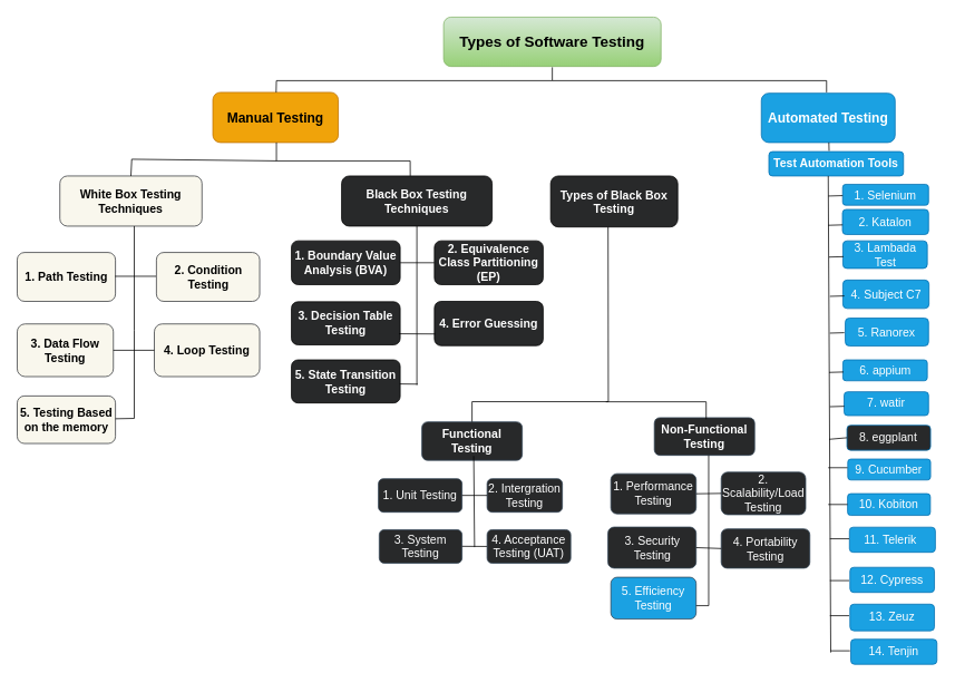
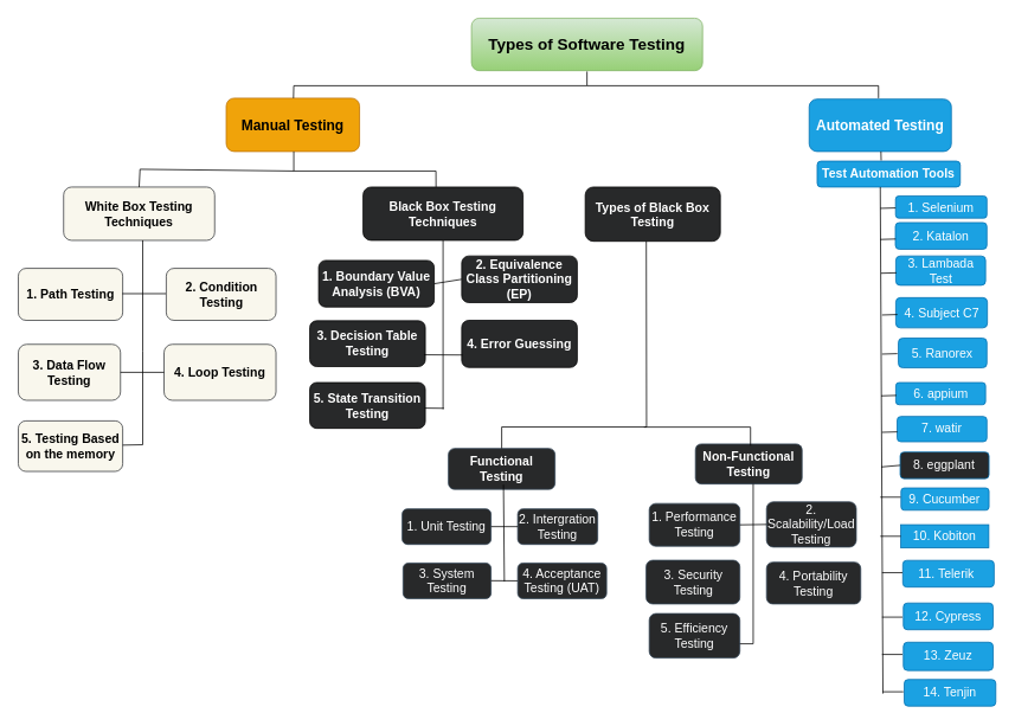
  <mxCell id="0" />
  <mxCell id="1" parent="0" />
  <mxCell id="2" value="&lt;b style=&quot;&quot;&gt;&lt;font style=&quot;font-size: 18px;&quot;&gt;Types of Software Testing&lt;/font&gt;&lt;/b&gt;" style="rounded=1;whiteSpace=wrap;html=1;fillColor=#d5e8d4;gradientColor=#97d077;strokeColor=#82b366;" parent="1" vertex="1"><mxGeometry x="530" y="20" width="260" height="59" as="geometry" /></mxCell>
  <mxCell id="3" value="&lt;font style=&quot;font-size: 16px;&quot;&gt;&lt;b&gt;Manual Testing&lt;/b&gt;&lt;/font&gt;" style="whiteSpace=wrap;html=1;rounded=1;fillColor=#f0a30a;strokeColor=#BD7000;fontColor=#000000;" parent="1" vertex="1"><mxGeometry x="254" y="110" width="150" height="60" as="geometry" /></mxCell>
  <mxCell id="4" value="&lt;font style=&quot;font-size: 16px;&quot;&gt;&lt;b&gt;Automated Testing&lt;/b&gt;&lt;/font&gt;" style="whiteSpace=wrap;html=1;rounded=1;fillColor=#1ba1e2;strokeColor=#006EAF;fontColor=#ffffff;" parent="1" vertex="1"><mxGeometry x="910" y="111" width="160" height="59" as="geometry" /></mxCell>
  <mxCell id="5" value="&lt;font style=&quot;font-size: 14px;&quot;&gt;1. Path Testing&lt;/font&gt;" style="whiteSpace=wrap;html=1;rounded=1;fontStyle=1;fillColor=#f9f7ed;strokeColor=#36393d;" parent="1" vertex="1"><mxGeometry x="20" y="301.5" width="117.5" height="58.5" as="geometry" /></mxCell>
  <mxCell id="6" value="&lt;font style=&quot;font-size: 14px;&quot;&gt;2. Condition Testing&lt;/font&gt;" style="whiteSpace=wrap;html=1;rounded=1;fontStyle=1;fillColor=#f9f7ed;strokeColor=#36393d;" parent="1" vertex="1"><mxGeometry x="186.5" y="301.5" width="123.5" height="58.5" as="geometry" /></mxCell>
  <mxCell id="7" value="&lt;font style=&quot;font-size: 14px;&quot;&gt;3. Data Flow Testing&lt;/font&gt;" style="whiteSpace=wrap;html=1;rounded=1;fontStyle=1;fillColor=#f9f7ed;strokeColor=#36393d;" parent="1" vertex="1"><mxGeometry x="20" y="387" width="115" height="63" as="geometry" /></mxCell>
  <mxCell id="8" value="&lt;font style=&quot;font-size: 14px;&quot;&gt;4. Loop Testing&lt;/font&gt;" style="whiteSpace=wrap;html=1;rounded=1;fontStyle=1;fillColor=#f9f7ed;strokeColor=#36393d;" parent="1" vertex="1"><mxGeometry x="184" y="387" width="126" height="63" as="geometry" /></mxCell>
  <mxCell id="9" value="&lt;b&gt;&lt;font style=&quot;font-size: 14px;&quot;&gt;White Box Testing Techniques&lt;/font&gt;&lt;/b&gt;" style="whiteSpace=wrap;html=1;rounded=1;fillColor=#f9f7ed;strokeColor=#36393d;" parent="1" vertex="1"><mxGeometry x="71" y="210" width="170" height="60" as="geometry" /></mxCell>
  <mxCell id="10" value="&lt;font style=&quot;font-size: 14px;&quot;&gt;&lt;span style=&quot;&quot;&gt;5. Testing Based on the memory&lt;/span&gt;&lt;/font&gt;" style="whiteSpace=wrap;html=1;rounded=1;fontStyle=1;fillColor=#f9f7ed;strokeColor=#36393d;" parent="1" vertex="1"><mxGeometry x="20" y="473.15" width="117.5" height="56.85" as="geometry" /></mxCell>
  <mxCell id="11" value="" style="endArrow=none;html=1;rounded=0;" parent="1" source="10" edge="1"><mxGeometry width="50" height="50" relative="1" as="geometry"><mxPoint x="340" y="465" as="sourcePoint" /><mxPoint x="160" y="270" as="targetPoint" /><Array as="points"><mxPoint x="160" y="500" /><mxPoint x="160" y="395" /></Array></mxGeometry></mxCell>
  <mxCell id="12" value="" style="endArrow=none;html=1;rounded=0;entryX=0;entryY=0.5;entryDx=0;entryDy=0;exitX=1;exitY=0.5;exitDx=0;exitDy=0;" parent="1" source="7" target="8" edge="1"><mxGeometry width="50" height="50" relative="1" as="geometry"><mxPoint x="160" y="414" as="sourcePoint" /><mxPoint x="250" y="317" as="targetPoint" /></mxGeometry></mxCell>
  <mxCell id="13" value="&lt;b&gt;&lt;font style=&quot;font-size: 14px;&quot;&gt;Functional Testing&lt;/font&gt;&lt;/b&gt;" style="whiteSpace=wrap;html=1;fillColor=#28292A;strokeColor=#314354;rounded=1;fontColor=#ffffff;" parent="1" vertex="1"><mxGeometry x="504" y="504.15" width="120" height="46" as="geometry" /></mxCell>
  <mxCell id="14" value="&lt;b&gt;&lt;font style=&quot;font-size: 14px;&quot;&gt;Non-Functional Testing&lt;/font&gt;&lt;/b&gt;" style="whiteSpace=wrap;html=1;fillColor=#28292A;strokeColor=#314354;rounded=1;fontColor=#ffffff;" parent="1" vertex="1"><mxGeometry x="782" y="499.15" width="120" height="45" as="geometry" /></mxCell>
  <mxCell id="15" value="&lt;font style=&quot;font-size: 14px;&quot;&gt;1. Unit Testing&lt;/font&gt;" style="whiteSpace=wrap;html=1;rounded=1;fillColor=#28292a;strokeColor=#314354;fontColor=#ffffff;" parent="1" vertex="1"><mxGeometry x="452" y="572.15" width="100" height="40" as="geometry" /></mxCell>
  <mxCell id="16" value="&lt;font style=&quot;font-size: 14px;&quot;&gt;2. Intergration Testing&lt;/font&gt;" style="whiteSpace=wrap;html=1;rounded=1;fillColor=#28292a;strokeColor=#314354;fontColor=#ffffff;" parent="1" vertex="1"><mxGeometry x="582" y="572.15" width="90" height="40" as="geometry" /></mxCell>
  <mxCell id="17" value="&lt;font style=&quot;font-size: 14px;&quot;&gt;3. System Testing&lt;/font&gt;" style="whiteSpace=wrap;html=1;rounded=1;fillColor=#28292a;strokeColor=#314354;fontColor=#ffffff;" parent="1" vertex="1"><mxGeometry x="453" y="633.15" width="99" height="40" as="geometry" /></mxCell>
  <mxCell id="18" value="" style="endArrow=none;html=1;rounded=0;entryX=0;entryY=0.5;entryDx=0;entryDy=0;exitX=1;exitY=0.5;exitDx=0;exitDy=0;" parent="1" source="15" target="16" edge="1"><mxGeometry width="50" height="50" relative="1" as="geometry"><mxPoint x="566" y="589.15" as="sourcePoint" /><mxPoint x="796" y="638.15" as="targetPoint" /></mxGeometry></mxCell>
  <mxCell id="19" value="" style="endArrow=none;html=1;rounded=0;entryX=0;entryY=0.5;entryDx=0;entryDy=0;" parent="1" edge="1"><mxGeometry width="50" height="50" relative="1" as="geometry"><mxPoint x="552" y="653" as="sourcePoint" /><mxPoint x="582" y="653.15" as="targetPoint" /></mxGeometry></mxCell>
  <mxCell id="20" value="&lt;font style=&quot;font-size: 14px;&quot;&gt;4. Acceptance Testing (UAT)&lt;/font&gt;" style="whiteSpace=wrap;html=1;rounded=1;fillColor=#28292a;strokeColor=#314354;fontColor=#ffffff;" parent="1" vertex="1"><mxGeometry x="582" y="633.15" width="100" height="40" as="geometry" /></mxCell>
  <mxCell id="21" value="" style="endArrow=none;html=1;rounded=0;exitX=0.5;exitY=0;exitDx=0;exitDy=0;" parent="1" source="9" edge="1"><mxGeometry width="50" height="50" relative="1" as="geometry"><mxPoint x="153" y="210" as="sourcePoint" /><mxPoint x="330" y="170" as="targetPoint" /><Array as="points"><mxPoint x="157" y="190" /><mxPoint x="330" y="192" /></Array></mxGeometry></mxCell>
  <mxCell id="22" value="" style="endArrow=none;html=1;rounded=0;exitX=0.456;exitY=0;exitDx=0;exitDy=0;exitPerimeter=0;" parent="1" source="52" edge="1"><mxGeometry width="50" height="50" relative="1" as="geometry"><mxPoint x="440" y="210" as="sourcePoint" /><mxPoint x="330" y="192" as="targetPoint" /><Array as="points"><mxPoint x="490" y="192" /></Array></mxGeometry></mxCell>
  <mxCell id="23" value="" style="endArrow=none;html=1;rounded=0;entryX=0.452;entryY=0.995;entryDx=0;entryDy=0;entryPerimeter=0;" parent="1" source="13" target="53" edge="1"><mxGeometry width="50" height="50" relative="1" as="geometry"><mxPoint x="560" y="472" as="sourcePoint" /><mxPoint x="730" y="271" as="targetPoint" /><Array as="points"><mxPoint x="564" y="480" /><mxPoint x="727" y="480" /></Array></mxGeometry></mxCell>
  <mxCell id="24" value="" style="endArrow=none;html=1;rounded=0;" parent="1" edge="1"><mxGeometry width="50" height="50" relative="1" as="geometry"><mxPoint x="724" y="480.15" as="sourcePoint" /><mxPoint x="844" y="501" as="targetPoint" /><Array as="points"><mxPoint x="844" y="480.15" /></Array></mxGeometry></mxCell>
  <mxCell id="25" value="" style="endArrow=none;html=1;rounded=0;" parent="1" source="3" edge="1"><mxGeometry width="50" height="50" relative="1" as="geometry"><mxPoint x="390" y="110" as="sourcePoint" /><mxPoint x="660" y="80" as="targetPoint" /><Array as="points"><mxPoint x="330" y="96" /><mxPoint x="660" y="96" /></Array></mxGeometry></mxCell>
  <mxCell id="26" value="" style="endArrow=none;html=1;rounded=0;entryX=0.5;entryY=0;entryDx=0;entryDy=0;" parent="1" edge="1"><mxGeometry width="50" height="50" relative="1" as="geometry"><mxPoint x="660" y="96" as="sourcePoint" /><mxPoint x="988" y="110" as="targetPoint" /><Array as="points"><mxPoint x="988" y="96" /></Array></mxGeometry></mxCell>
  <mxCell id="27" value="&lt;font style=&quot;font-size: 14px;&quot;&gt;1. Performance Testing&lt;/font&gt;" style="whiteSpace=wrap;html=1;rounded=1;fillColor=#28292a;strokeColor=#314354;fontColor=#ffffff;" parent="1" vertex="1"><mxGeometry x="730" y="566.15" width="102" height="48" as="geometry" /></mxCell>
  <mxCell id="28" value="&lt;font style=&quot;font-size: 14px;&quot;&gt;2. Scalability/Load Testing&lt;/font&gt;" style="whiteSpace=wrap;html=1;rounded=1;fillColor=#28292a;strokeColor=#314354;fontColor=#ffffff;" parent="1" vertex="1"><mxGeometry x="862" y="564.3" width="101" height="50.85" as="geometry" /></mxCell>
  <mxCell id="29" value="&lt;font style=&quot;font-size: 14px;&quot;&gt;3. Security Testing&lt;/font&gt;" style="whiteSpace=wrap;html=1;rounded=1;fillColor=#28292a;strokeColor=#314354;fontColor=#ffffff;" parent="1" vertex="1"><mxGeometry x="726.5" y="630" width="105.5" height="49.15" as="geometry" /></mxCell>
  <mxCell id="30" value="&lt;font style=&quot;font-size: 14px;&quot;&gt;4. Portability Testing&lt;/font&gt;" style="whiteSpace=wrap;html=1;rounded=1;fillColor=#28292a;strokeColor=#314354;fontColor=#ffffff;" parent="1" vertex="1"><mxGeometry x="862" y="632.15" width="106" height="47" as="geometry" /></mxCell>
  <mxCell id="31" value="" style="endArrow=none;html=1;rounded=0;entryX=0;entryY=0.5;entryDx=0;entryDy=0;exitX=1;exitY=0.5;exitDx=0;exitDy=0;" parent="1" source="27" target="28" edge="1"><mxGeometry width="50" height="50" relative="1" as="geometry"><mxPoint x="846" y="632.15" as="sourcePoint" /><mxPoint x="1076" y="632.15" as="targetPoint" /></mxGeometry></mxCell>
  <mxCell id="32" value="" style="endArrow=none;html=1;rounded=0;exitX=1;exitY=0.5;exitDx=0;exitDy=0;" parent="1" edge="1"><mxGeometry width="50" height="50" relative="1" as="geometry"><mxPoint x="829" y="724" as="sourcePoint" /><mxPoint x="847" y="544" as="targetPoint" /><Array as="points"><mxPoint x="847" y="724" /></Array></mxGeometry></mxCell>
- <mxCell id="33" value="" style="endArrow=none;html=1;rounded=0;entryX=0;entryY=0.5;entryDx=0;entryDy=0;exitX=1;exitY=0.5;exitDx=0;exitDy=0;" parent="1" source="29" target="30" edge="1"><mxGeometry width="50" height="50" relative="1" as="geometry"><mxPoint x="846" y="732.15" as="sourcePoint" /><mxPoint x="936" y="632.15" as="targetPoint" /></mxGeometry></mxCell>
- <mxCell id="34" value="&lt;font style=&quot;font-size: 14px;&quot;&gt;5. Efficiency Testing&lt;/font&gt;" style="whiteSpace=wrap;html=1;rounded=1;fillColor=#1ba1e2;strokeColor=#314354;fontColor=#ffffff;" parent="1" vertex="1"><mxGeometry x="730" y="690" width="102" height="50" as="geometry" /></mxCell>
+ <mxCell id="34" value="&lt;font style=&quot;font-size: 14px;&quot;&gt;5. Efficiency Testing&lt;/font&gt;" style="whiteSpace=wrap;html=1;rounded=1;fillColor=#28292a;strokeColor=#314354;fontColor=#ffffff;" parent="1" vertex="1"><mxGeometry x="730" y="690" width="102" height="50" as="geometry" /></mxCell>
  <mxCell id="35" value="&lt;font style=&quot;font-size: 14px;&quot;&gt;&lt;b style=&quot;&quot;&gt;Test Automation Tools&lt;/b&gt;&lt;/font&gt;" style="whiteSpace=wrap;html=1;rounded=1;fillColor=#1ba1e2;strokeColor=#006EAF;fontColor=#ffffff;" parent="1" vertex="1"><mxGeometry x="919" y="180.82" width="161" height="29.18" as="geometry" /></mxCell>
  <mxCell id="36" value="" style="endArrow=none;html=1;rounded=0;" parent="1" target="4" edge="1"><mxGeometry width="50" height="50" relative="1" as="geometry"><mxPoint x="991" y="180" as="sourcePoint" /><mxPoint x="991" y="164" as="targetPoint" /></mxGeometry></mxCell>
  <mxCell id="37" value="&lt;font style=&quot;font-size: 14px;&quot;&gt;1. Selenium&lt;/font&gt;" style="whiteSpace=wrap;html=1;rounded=1;fillColor=#1ba1e2;strokeColor=#006EAF;fontColor=#ffffff;" parent="1" vertex="1"><mxGeometry x="1007.25" y="220" width="102.75" height="25" as="geometry" /></mxCell>
  <mxCell id="38" value="&lt;font style=&quot;font-size: 14px;&quot;&gt;2. Katalon&lt;/font&gt;" style="whiteSpace=wrap;html=1;rounded=1;fillColor=#1ba1e2;strokeColor=#006EAF;fontColor=#ffffff;" parent="1" vertex="1"><mxGeometry x="1007" y="250" width="103" height="30" as="geometry" /></mxCell>
  <mxCell id="39" value="&lt;font style=&quot;font-size: 14px;&quot;&gt;3. Lambada Test&lt;/font&gt;" style="whiteSpace=wrap;html=1;rounded=1;fillColor=#1ba1e2;strokeColor=#006EAF;fontColor=#ffffff;" parent="1" vertex="1"><mxGeometry x="1007.5" y="287.59" width="101" height="33" as="geometry" /></mxCell>
  <mxCell id="40" value="&lt;font style=&quot;font-size: 14px;&quot;&gt;4. Subject C7&lt;/font&gt;" style="whiteSpace=wrap;html=1;rounded=1;fillColor=#1ba1e2;strokeColor=#006EAF;fontColor=#ffffff;" parent="1" vertex="1"><mxGeometry x="1007.5" y="334.5" width="103" height="34" as="geometry" /></mxCell>
  <mxCell id="41" value="&lt;font style=&quot;font-size: 14px;&quot;&gt;5. Ranorex&lt;/font&gt;" style="whiteSpace=wrap;html=1;rounded=1;fillColor=#1ba1e2;strokeColor=#006EAF;fontColor=#ffffff;" parent="1" vertex="1"><mxGeometry x="1010.38" y="380" width="99.62" height="33.41" as="geometry" /></mxCell>
  <mxCell id="42" value="&lt;font style=&quot;font-size: 14px;&quot;&gt;6. appium&lt;/font&gt;" style="whiteSpace=wrap;html=1;rounded=1;fillColor=#1ba1e2;strokeColor=#006EAF;fontColor=#ffffff;" parent="1" vertex="1"><mxGeometry x="1007.5" y="430" width="101" height="25" as="geometry" /></mxCell>
  <mxCell id="43" value="&lt;font style=&quot;font-size: 14px;&quot;&gt;7. watir&lt;/font&gt;" style="whiteSpace=wrap;html=1;rounded=1;fillColor=#1ba1e2;strokeColor=#006EAF;fontColor=#ffffff;" parent="1" vertex="1"><mxGeometry x="1009" y="468.15" width="101" height="28.5" as="geometry" /></mxCell>
  <mxCell id="44" value="&lt;font style=&quot;font-size: 14px;&quot;&gt;8. eggplant&lt;/font&gt;" style="whiteSpace=wrap;html=1;rounded=1;fillColor=#28292a;strokeColor=#006EAF;fontColor=#ffffff;" parent="1" vertex="1"><mxGeometry x="1012.38" y="508.15" width="100" height="30" as="geometry" /></mxCell>
  <mxCell id="45" value="&lt;font style=&quot;font-size: 14px;&quot;&gt;9. Cucumber&lt;/font&gt;" style="whiteSpace=wrap;html=1;rounded=1;fillColor=#1ba1e2;strokeColor=#006EAF;fontColor=#ffffff;" parent="1" vertex="1"><mxGeometry x="1013.38" y="548.65" width="99" height="25" as="geometry" /></mxCell>
- <mxCell id="46" value="&lt;span style=&quot;font-size: 14px;&quot;&gt;10. Kobiton&lt;/span&gt;" style="whiteSpace=wrap;html=1;rounded=1;fillColor=#1ba1e2;strokeColor=#006EAF;fontColor=#ffffff;" parent="1" vertex="1"><mxGeometry x="1013.13" y="590" width="99" height="26" as="geometry" /></mxCell>
+ <mxCell id="46" value="&lt;span style=&quot;font-size: 14px;&quot;&gt;10. Kobiton&lt;/span&gt;" style="whiteSpace=wrap;html=1;fillColor=#1ba1e2;strokeColor=#006EAF;fontColor=#ffffff;rounded=0;" parent="1" vertex="1"><mxGeometry x="1013.13" y="590" width="99" height="26" as="geometry" /></mxCell>
  <mxCell id="47" value="&lt;font style=&quot;font-size: 14px;&quot;&gt;11. Telerik&amp;nbsp;&lt;/font&gt;" style="whiteSpace=wrap;html=1;rounded=1;fillColor=#1ba1e2;strokeColor=#006EAF;fontColor=#ffffff;" parent="1" vertex="1"><mxGeometry x="1015.38" y="630.15" width="102.75" height="30" as="geometry" /></mxCell>
  <mxCell id="48" value="&lt;font style=&quot;font-size: 14px;&quot;&gt;12. Cypress&lt;/font&gt;" style="whiteSpace=wrap;html=1;rounded=1;fillColor=#1ba1e2;strokeColor=#006EAF;fontColor=#ffffff;" parent="1" vertex="1"><mxGeometry x="1016" y="678.15" width="101" height="30" as="geometry" /></mxCell>
  <mxCell id="49" value="&lt;font style=&quot;font-size: 14px;&quot;&gt;13. Zeuz&lt;/font&gt;" style="whiteSpace=wrap;html=1;rounded=1;fillColor=#1ba1e2;strokeColor=#006EAF;fontColor=#ffffff;" parent="1" vertex="1"><mxGeometry x="1016" y="722.23" width="101" height="31.85" as="geometry" /></mxCell>
  <mxCell id="50" value="&lt;font style=&quot;font-size: 14px;&quot;&gt;14. Tenjin&lt;/font&gt;" style="whiteSpace=wrap;html=1;rounded=1;fillColor=#1ba1e2;strokeColor=#006EAF;fontColor=#ffffff;" parent="1" vertex="1"><mxGeometry x="1017" y="764.15" width="103" height="30" as="geometry" /></mxCell>
  <mxCell id="51" value="" style="endArrow=none;html=1;rounded=0;entryX=0.441;entryY=1;entryDx=0;entryDy=0;entryPerimeter=0;" parent="1" target="35" edge="1"><mxGeometry width="50" height="50" relative="1" as="geometry"><mxPoint x="993" y="780" as="sourcePoint" /><mxPoint x="993" y="220" as="targetPoint" /></mxGeometry></mxCell>
  <mxCell id="52" value="&lt;b style=&quot;border-color: var(--border-color);&quot;&gt;&lt;font color=&quot;#ffffff&quot; style=&quot;border-color: var(--border-color); font-size: 14px;&quot;&gt;Black Box Testing Techniques&lt;/font&gt;&lt;/b&gt;" style="whiteSpace=wrap;html=1;rounded=1;fillColor=#28292A;" parent="1" vertex="1"><mxGeometry x="408" y="210" width="180" height="60" as="geometry" /></mxCell>
  <mxCell id="53" value="&lt;b style=&quot;border-color: var(--border-color);&quot;&gt;&lt;font color=&quot;#ffffff&quot; style=&quot;border-color: var(--border-color); font-size: 14px;&quot;&gt;Types of Black Box Testing&lt;/font&gt;&lt;/b&gt;" style="whiteSpace=wrap;html=1;rounded=1;fillColor=#28292A;" parent="1" vertex="1"><mxGeometry x="658" y="210" width="152" height="61" as="geometry" /></mxCell>
- <mxCell id="54" value="&lt;font style=&quot;font-size: 14px;&quot;&gt;1. Boundary Value Analysis (BVA)&lt;/font&gt;" style="whiteSpace=wrap;html=1;rounded=1;fontStyle=1;fillColor=#28292A;fontColor=#FFFFFF;" parent="1" vertex="1"><mxGeometry x="348" y="287.59" width="130" height="52.41" as="geometry" /></mxCell>
+ <mxCell id="54" value="&lt;font style=&quot;font-size: 14px;&quot;&gt;1. Boundary Value Analysis (BVA)&lt;/font&gt;" style="whiteSpace=wrap;html=1;rounded=1;fontStyle=1;fillColor=#28292A;fontColor=#FFFFFF;" parent="1" vertex="1"><mxGeometry x="358" y="292.59" width="130" height="52.41" as="geometry" /></mxCell>
  <mxCell id="55" value="&lt;font style=&quot;font-size: 14px;&quot;&gt;2. Equivalence Class Partitioning (EP)&lt;/font&gt;" style="whiteSpace=wrap;html=1;rounded=1;fontStyle=1;fillColor=#28292A;fontColor=#FFFFFF;" parent="1" vertex="1"><mxGeometry x="519" y="287.59" width="130" height="52.41" as="geometry" /></mxCell>
  <mxCell id="56" value="&lt;font style=&quot;font-size: 14px;&quot;&gt;3. Decision Table Testing&lt;/font&gt;" style="whiteSpace=wrap;html=1;rounded=1;fontStyle=1;fillColor=#28292A;fontColor=#FFFFFF;" parent="1" vertex="1"><mxGeometry x="348" y="360.5" width="130" height="51.5" as="geometry" /></mxCell>
  <mxCell id="57" value="&lt;font style=&quot;font-size: 14px;&quot;&gt;4. Error Guessing&lt;/font&gt;" style="whiteSpace=wrap;html=1;rounded=1;fontStyle=1;fillColor=#28292A;fontColor=#FFFFFF;" parent="1" vertex="1"><mxGeometry x="519" y="360" width="130" height="53" as="geometry" /></mxCell>
  <mxCell id="58" value="" style="endArrow=none;html=1;rounded=0;entryX=0;entryY=0.5;entryDx=0;entryDy=0;exitX=1;exitY=0.5;exitDx=0;exitDy=0;" parent="1" source="54" target="55" edge="1"><mxGeometry width="50" height="50" relative="1" as="geometry"><mxPoint x="500" y="304" as="sourcePoint" /><mxPoint x="730" y="311" as="targetPoint" /></mxGeometry></mxCell>
  <mxCell id="59" value="" style="endArrow=none;html=1;rounded=0;exitX=1;exitY=0.5;exitDx=0;exitDy=0;" parent="1" edge="1"><mxGeometry width="50" height="50" relative="1" as="geometry"><mxPoint x="476.5" y="398.79" as="sourcePoint" /><mxPoint x="520" y="399" as="targetPoint" /></mxGeometry></mxCell>
  <mxCell id="60" value="" style="endArrow=none;html=1;rounded=0;entryX=0;entryY=0.5;entryDx=0;entryDy=0;" parent="1" edge="1"><mxGeometry width="50" height="50" relative="1" as="geometry"><mxPoint x="990" y="234" as="sourcePoint" /><mxPoint x="1007.25" y="233.5" as="targetPoint" /></mxGeometry></mxCell>
  <mxCell id="61" value="" style="endArrow=none;html=1;rounded=0;entryX=0;entryY=0.5;entryDx=0;entryDy=0;" parent="1" edge="1"><mxGeometry width="50" height="50" relative="1" as="geometry"><mxPoint x="990" y="269" as="sourcePoint" /><mxPoint x="1007.25" y="268.5" as="targetPoint" /></mxGeometry></mxCell>
  <mxCell id="62" value="" style="endArrow=none;html=1;rounded=0;entryX=0;entryY=0.5;entryDx=0;entryDy=0;" parent="1" edge="1"><mxGeometry width="50" height="50" relative="1" as="geometry"><mxPoint x="991" y="307" as="sourcePoint" /><mxPoint x="1008.25" y="306.5" as="targetPoint" /></mxGeometry></mxCell>
  <mxCell id="63" value="" style="endArrow=none;html=1;rounded=0;entryX=0;entryY=0.5;entryDx=0;entryDy=0;" parent="1" edge="1"><mxGeometry width="50" height="50" relative="1" as="geometry"><mxPoint x="992" y="354" as="sourcePoint" /><mxPoint x="1009.25" y="353.5" as="targetPoint" /></mxGeometry></mxCell>
  <mxCell id="64" value="" style="endArrow=none;html=1;rounded=0;entryX=0;entryY=0.5;entryDx=0;entryDy=0;" parent="1" edge="1"><mxGeometry width="50" height="50" relative="1" as="geometry"><mxPoint x="992" y="398" as="sourcePoint" /><mxPoint x="1009.25" y="397.5" as="targetPoint" /></mxGeometry></mxCell>
  <mxCell id="65" value="" style="endArrow=none;html=1;rounded=0;entryX=0;entryY=0.5;entryDx=0;entryDy=0;" parent="1" edge="1"><mxGeometry width="50" height="50" relative="1" as="geometry"><mxPoint x="991" y="445" as="sourcePoint" /><mxPoint x="1008.25" y="444.5" as="targetPoint" /></mxGeometry></mxCell>
  <mxCell id="66" value="" style="endArrow=none;html=1;rounded=0;entryX=0;entryY=0.5;entryDx=0;entryDy=0;" parent="1" edge="1"><mxGeometry width="50" height="50" relative="1" as="geometry"><mxPoint x="992" y="486" as="sourcePoint" /><mxPoint x="1009.25" y="485.5" as="targetPoint" /></mxGeometry></mxCell>
  <mxCell id="67" value="" style="endArrow=none;html=1;rounded=0;entryX=0;entryY=0.5;entryDx=0;entryDy=0;" parent="1" target="44" edge="1"><mxGeometry width="50" height="50" relative="1" as="geometry"><mxPoint x="991" y="525" as="sourcePoint" /><mxPoint x="1010" y="520" as="targetPoint" /></mxGeometry></mxCell>
  <mxCell id="68" value="" style="endArrow=none;html=1;rounded=0;entryX=0;entryY=0.5;entryDx=0;entryDy=0;" parent="1" target="46" edge="1"><mxGeometry width="50" height="50" relative="1" as="geometry"><mxPoint x="990" y="603" as="sourcePoint" /><mxPoint x="1011.25" y="609.5" as="targetPoint" /></mxGeometry></mxCell>
  <mxCell id="69" value="" style="endArrow=none;html=1;rounded=0;entryX=0.5;entryY=1;entryDx=0;entryDy=0;" parent="1" target="52" edge="1"><mxGeometry width="50" height="50" relative="1" as="geometry"><mxPoint x="498" y="460" as="sourcePoint" /><mxPoint x="498" y="288" as="targetPoint" /></mxGeometry></mxCell>
  <mxCell id="70" value="" style="endArrow=none;html=1;rounded=0;entryX=0;entryY=0.5;entryDx=0;entryDy=0;exitX=1;exitY=0.5;exitDx=0;exitDy=0;" parent="1" edge="1"><mxGeometry width="50" height="50" relative="1" as="geometry"><mxPoint x="137" y="330" as="sourcePoint" /><mxPoint x="186" y="330" as="targetPoint" /></mxGeometry></mxCell>
  <mxCell id="71" value="" style="endArrow=none;html=1;rounded=0;entryX=0;entryY=0.5;entryDx=0;entryDy=0;" parent="1" edge="1"><mxGeometry width="50" height="50" relative="1" as="geometry"><mxPoint x="990" y="559" as="sourcePoint" /><mxPoint x="1013" y="559" as="targetPoint" /></mxGeometry></mxCell>
  <mxCell id="72" value="" style="endArrow=none;html=1;rounded=0;entryX=0;entryY=0.5;entryDx=0;entryDy=0;" parent="1" edge="1"><mxGeometry width="50" height="50" relative="1" as="geometry"><mxPoint x="992" y="644" as="sourcePoint" /><mxPoint x="1015" y="644" as="targetPoint" /></mxGeometry></mxCell>
  <mxCell id="73" value="" style="endArrow=none;html=1;rounded=0;entryX=0;entryY=0.5;entryDx=0;entryDy=0;" parent="1" edge="1"><mxGeometry width="50" height="50" relative="1" as="geometry"><mxPoint x="992" y="694" as="sourcePoint" /><mxPoint x="1015" y="694" as="targetPoint" /></mxGeometry></mxCell>
  <mxCell id="74" value="" style="endArrow=none;html=1;rounded=0;entryX=0;entryY=0.5;entryDx=0;entryDy=0;" parent="1" edge="1"><mxGeometry width="50" height="50" relative="1" as="geometry"><mxPoint x="992" y="736" as="sourcePoint" /><mxPoint x="1015" y="736" as="targetPoint" /></mxGeometry></mxCell>
  <mxCell id="75" value="" style="endArrow=none;html=1;rounded=0;entryX=0;entryY=0.5;entryDx=0;entryDy=0;" parent="1" edge="1"><mxGeometry width="50" height="50" relative="1" as="geometry"><mxPoint x="993" y="778" as="sourcePoint" /><mxPoint x="1016" y="778" as="targetPoint" /></mxGeometry></mxCell>
  <mxCell id="76" value="&lt;font style=&quot;font-size: 14px;&quot;&gt;5. State Transition Testing&lt;/font&gt;" style="whiteSpace=wrap;html=1;rounded=1;fontStyle=1;fillColor=#28292A;fontColor=#FFFFFF;" parent="1" vertex="1"><mxGeometry x="348" y="430" width="130" height="51.5" as="geometry" /></mxCell>
  <mxCell id="77" value="" style="endArrow=none;html=1;rounded=0;exitX=1;exitY=0.5;exitDx=0;exitDy=0;" parent="1" edge="1"><mxGeometry width="50" height="50" relative="1" as="geometry"><mxPoint x="477.5" y="458.79" as="sourcePoint" /><mxPoint x="499" y="459" as="targetPoint" /></mxGeometry></mxCell>
  <mxCell id="78" value="" style="endArrow=none;html=1;rounded=0;" edge="1" parent="1"><mxGeometry width="50" height="50" relative="1" as="geometry"><mxPoint x="567" y="654" as="sourcePoint" /><mxPoint x="566" y="545" as="targetPoint" /></mxGeometry></mxCell>
